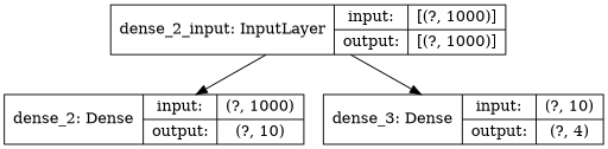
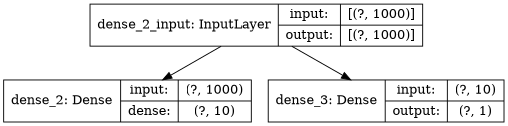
  digraph {
    rankdir=TB
    node [shape=record]
    n1 [label="dense_2_input: InputLayer\n|{input:|output:}|{{[(?, 1000)]}|{[(?, 1000)]}}"]
-   n2 [label="dense_2: Dense\n|{input:|output:}|{{(?, 1000)}|{(?, 10)}}"]
-   n3 [label="dense_3: Dense\n|{input:|output:}|{{(?, 10)}|{(?, 4)}}"]
+   n2 [label="dense_2: Dense\n|{input:|dense:}|{{(?, 1000)}|{(?, 10)}}"]
+   n3 [label="dense_3: Dense\n|{input:|output:}|{{(?, 10)}|{(?, 1)}}"]
    n1 -> n2
    n1 -> n3
  }
